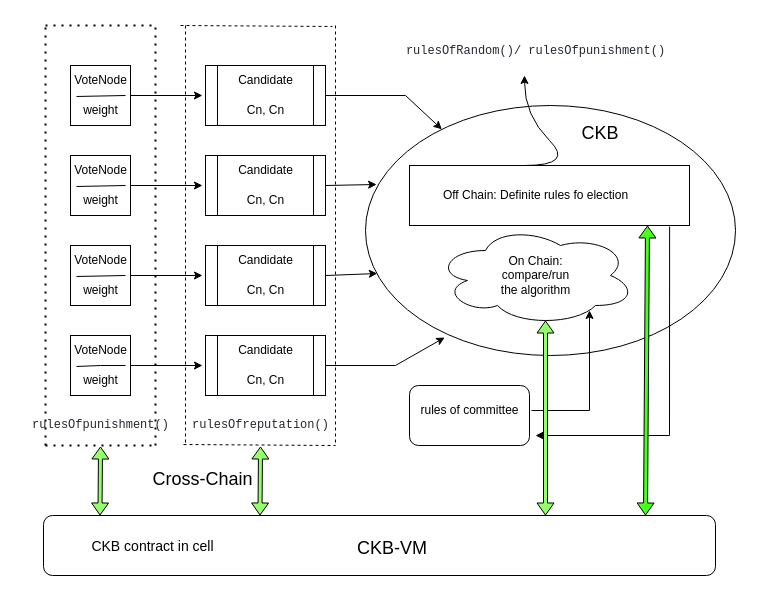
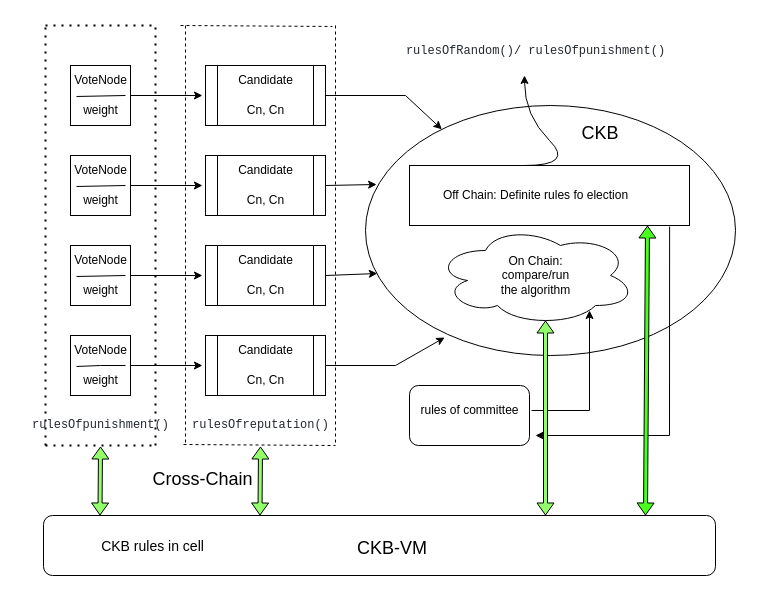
  <mxCell id="0" />
  <mxCell id="1" parent="0" />
  <mxCell id="2" value="" style="whiteSpace=wrap;html=1;aspect=fixed;" parent="1" vertex="1"><mxGeometry x="70" y="65" width="60" height="60" as="geometry" /></mxCell>
  <mxCell id="3" value="VoteNode" style="text;html=1;resizable=0;autosize=1;align=center;verticalAlign=middle;points=[];fillColor=none;strokeColor=none;rounded=0;" parent="1" vertex="1"><mxGeometry x="60" y="65" width="80" height="30" as="geometry" /></mxCell>
  <mxCell id="4" value="" style="endArrow=none;html=1;rounded=0;exitX=0.2;exitY=1.033;exitDx=0;exitDy=0;exitPerimeter=0;" parent="1" source="3" edge="1"><mxGeometry width="50" height="50" relative="1" as="geometry"><mxPoint x="75" y="145" as="sourcePoint" /><mxPoint x="125" y="95" as="targetPoint" /></mxGeometry></mxCell>
  <mxCell id="5" value="weight" style="text;html=1;resizable=0;autosize=1;align=center;verticalAlign=middle;points=[];fillColor=none;strokeColor=none;rounded=0;" parent="1" vertex="1"><mxGeometry x="70" y="95" width="60" height="30" as="geometry" /></mxCell>
  <mxCell id="6" value="" style="whiteSpace=wrap;html=1;aspect=fixed;" parent="1" vertex="1"><mxGeometry x="70" y="155" width="60" height="60" as="geometry" /></mxCell>
  <mxCell id="7" value="VoteNode" style="text;html=1;resizable=0;autosize=1;align=center;verticalAlign=middle;points=[];fillColor=none;strokeColor=none;rounded=0;" parent="1" vertex="1"><mxGeometry x="60" y="155" width="80" height="30" as="geometry" /></mxCell>
  <mxCell id="8" value="" style="endArrow=none;html=1;rounded=0;exitX=0.2;exitY=1.033;exitDx=0;exitDy=0;exitPerimeter=0;" parent="1" source="7" edge="1"><mxGeometry width="50" height="50" relative="1" as="geometry"><mxPoint x="75" y="235" as="sourcePoint" /><mxPoint x="125" y="185" as="targetPoint" /></mxGeometry></mxCell>
  <mxCell id="9" value="weight" style="text;html=1;resizable=0;autosize=1;align=center;verticalAlign=middle;points=[];fillColor=none;strokeColor=none;rounded=0;" parent="1" vertex="1"><mxGeometry x="70" y="185" width="60" height="30" as="geometry" /></mxCell>
  <mxCell id="10" value="" style="whiteSpace=wrap;html=1;aspect=fixed;" parent="1" vertex="1"><mxGeometry x="70" y="245" width="60" height="60" as="geometry" /></mxCell>
  <mxCell id="11" value="VoteNode" style="text;html=1;resizable=0;autosize=1;align=center;verticalAlign=middle;points=[];fillColor=none;strokeColor=none;rounded=0;" parent="1" vertex="1"><mxGeometry x="60" y="245" width="80" height="30" as="geometry" /></mxCell>
  <mxCell id="12" value="" style="endArrow=none;html=1;rounded=0;exitX=0.2;exitY=1.033;exitDx=0;exitDy=0;exitPerimeter=0;" parent="1" source="11" edge="1"><mxGeometry width="50" height="50" relative="1" as="geometry"><mxPoint x="75" y="325" as="sourcePoint" /><mxPoint x="125" y="275" as="targetPoint" /></mxGeometry></mxCell>
  <mxCell id="13" value="weight" style="text;html=1;resizable=0;autosize=1;align=center;verticalAlign=middle;points=[];fillColor=none;strokeColor=none;rounded=0;" parent="1" vertex="1"><mxGeometry x="70" y="275" width="60" height="30" as="geometry" /></mxCell>
  <mxCell id="14" value="" style="whiteSpace=wrap;html=1;aspect=fixed;" parent="1" vertex="1"><mxGeometry x="70" y="335" width="60" height="60" as="geometry" /></mxCell>
  <mxCell id="15" value="VoteNode" style="text;html=1;resizable=0;autosize=1;align=center;verticalAlign=middle;points=[];fillColor=none;strokeColor=none;rounded=0;" parent="1" vertex="1"><mxGeometry x="60" y="335" width="80" height="30" as="geometry" /></mxCell>
  <mxCell id="16" value="" style="endArrow=none;html=1;rounded=0;exitX=0.2;exitY=1.033;exitDx=0;exitDy=0;exitPerimeter=0;" parent="1" source="15" edge="1"><mxGeometry width="50" height="50" relative="1" as="geometry"><mxPoint x="75" y="415" as="sourcePoint" /><mxPoint x="125" y="365" as="targetPoint" /><Array as="points"><mxPoint x="100" y="365" /></Array></mxGeometry></mxCell>
  <mxCell id="17" value="weight" style="text;html=1;resizable=0;autosize=1;align=center;verticalAlign=middle;points=[];fillColor=none;strokeColor=none;rounded=0;" parent="1" vertex="1"><mxGeometry x="70" y="365" width="60" height="30" as="geometry" /></mxCell>
  <mxCell id="18" value="" style="endArrow=classic;html=1;rounded=0;exitX=0.913;exitY=1.067;exitDx=0;exitDy=0;exitPerimeter=0;" parent="1" edge="1"><mxGeometry width="50" height="50" relative="1" as="geometry"><mxPoint x="130" y="275.01" as="sourcePoint" /><mxPoint x="201.96" y="275" as="targetPoint" /></mxGeometry></mxCell>
  <mxCell id="19" value="" style="endArrow=classic;html=1;rounded=0;exitX=0.913;exitY=1.067;exitDx=0;exitDy=0;exitPerimeter=0;" parent="1" edge="1"><mxGeometry width="50" height="50" relative="1" as="geometry"><mxPoint x="130" y="185.01" as="sourcePoint" /><mxPoint x="201.96" y="185" as="targetPoint" /></mxGeometry></mxCell>
  <mxCell id="20" value="" style="endArrow=classic;html=1;rounded=0;exitX=0.913;exitY=1.067;exitDx=0;exitDy=0;exitPerimeter=0;" parent="1" edge="1"><mxGeometry width="50" height="50" relative="1" as="geometry"><mxPoint x="130" y="365.01" as="sourcePoint" /><mxPoint x="201.96" y="365" as="targetPoint" /></mxGeometry></mxCell>
  <mxCell id="21" value="" style="endArrow=classic;html=1;rounded=0;exitX=0.913;exitY=1.067;exitDx=0;exitDy=0;exitPerimeter=0;" parent="1" edge="1"><mxGeometry width="50" height="50" relative="1" as="geometry"><mxPoint x="130" y="95.01" as="sourcePoint" /><mxPoint x="201.96" y="95" as="targetPoint" /></mxGeometry></mxCell>
  <mxCell id="22" value="" style="shape=process;whiteSpace=wrap;html=1;backgroundOutline=1;" parent="1" vertex="1"><mxGeometry x="205" y="65" width="120" height="60" as="geometry" /></mxCell>
  <mxCell id="23" value="Candidate" style="text;html=1;resizable=0;autosize=1;align=center;verticalAlign=middle;points=[];fillColor=none;strokeColor=none;rounded=0;" parent="1" vertex="1"><mxGeometry x="225" y="65" width="80" height="30" as="geometry" /></mxCell>
  <mxCell id="24" value="Cn, Cn" style="text;html=1;resizable=0;autosize=1;align=center;verticalAlign=middle;points=[];fillColor=none;strokeColor=none;rounded=0;" parent="1" vertex="1"><mxGeometry x="235" y="95" width="60" height="30" as="geometry" /></mxCell>
  <mxCell id="25" value="" style="shape=process;whiteSpace=wrap;html=1;backgroundOutline=1;" parent="1" vertex="1"><mxGeometry x="205" y="155" width="120" height="60" as="geometry" /></mxCell>
  <mxCell id="26" value="Candidate" style="text;html=1;resizable=0;autosize=1;align=center;verticalAlign=middle;points=[];fillColor=none;strokeColor=none;rounded=0;" parent="1" vertex="1"><mxGeometry x="225" y="155" width="80" height="30" as="geometry" /></mxCell>
  <mxCell id="27" value="Cn, Cn" style="text;html=1;resizable=0;autosize=1;align=center;verticalAlign=middle;points=[];fillColor=none;strokeColor=none;rounded=0;" parent="1" vertex="1"><mxGeometry x="235" y="185" width="60" height="30" as="geometry" /></mxCell>
  <mxCell id="28" value="" style="shape=process;whiteSpace=wrap;html=1;backgroundOutline=1;" parent="1" vertex="1"><mxGeometry x="205" y="245" width="120" height="60" as="geometry" /></mxCell>
  <mxCell id="29" value="Candidate" style="text;html=1;resizable=0;autosize=1;align=center;verticalAlign=middle;points=[];fillColor=none;strokeColor=none;rounded=0;" parent="1" vertex="1"><mxGeometry x="225" y="245" width="80" height="30" as="geometry" /></mxCell>
  <mxCell id="30" value="Cn, Cn" style="text;html=1;resizable=0;autosize=1;align=center;verticalAlign=middle;points=[];fillColor=none;strokeColor=none;rounded=0;" parent="1" vertex="1"><mxGeometry x="235" y="275" width="60" height="30" as="geometry" /></mxCell>
  <mxCell id="31" value="" style="shape=process;whiteSpace=wrap;html=1;backgroundOutline=1;" parent="1" vertex="1"><mxGeometry x="205" y="335" width="120" height="60" as="geometry" /></mxCell>
  <mxCell id="32" value="Candidate" style="text;html=1;resizable=0;autosize=1;align=center;verticalAlign=middle;points=[];fillColor=none;strokeColor=none;rounded=0;" parent="1" vertex="1"><mxGeometry x="225" y="335" width="80" height="30" as="geometry" /></mxCell>
  <mxCell id="33" value="Cn, Cn" style="text;html=1;resizable=0;autosize=1;align=center;verticalAlign=middle;points=[];fillColor=none;strokeColor=none;rounded=0;" parent="1" vertex="1"><mxGeometry x="235" y="365" width="60" height="30" as="geometry" /></mxCell>
  <mxCell id="34" value="" style="ellipse;whiteSpace=wrap;html=1;" parent="1" vertex="1"><mxGeometry x="365" y="105" width="370" height="250" as="geometry" /></mxCell>
  <mxCell id="35" value="" style="endArrow=classic;html=1;rounded=0;exitX=1;exitY=0.5;exitDx=0;exitDy=0;" parent="1" source="22" target="34" edge="1"><mxGeometry width="50" height="50" relative="1" as="geometry"><mxPoint x="425" y="295" as="sourcePoint" /><mxPoint x="475" y="245" as="targetPoint" /><Array as="points"><mxPoint x="405" y="95" /></Array></mxGeometry></mxCell>
  <mxCell id="36" value="" style="endArrow=classic;html=1;rounded=0;exitX=1;exitY=0.5;exitDx=0;exitDy=0;entryX=0.03;entryY=0.316;entryDx=0;entryDy=0;entryPerimeter=0;" parent="1" source="25" target="34" edge="1"><mxGeometry width="50" height="50" relative="1" as="geometry"><mxPoint x="425" y="295" as="sourcePoint" /><mxPoint x="475" y="245" as="targetPoint" /></mxGeometry></mxCell>
  <mxCell id="37" value="" style="endArrow=classic;html=1;rounded=0;exitX=1;exitY=0.5;exitDx=0;exitDy=0;entryX=0.032;entryY=0.672;entryDx=0;entryDy=0;entryPerimeter=0;" parent="1" source="28" target="34" edge="1"><mxGeometry width="50" height="50" relative="1" as="geometry"><mxPoint x="425" y="295" as="sourcePoint" /><mxPoint x="475" y="245" as="targetPoint" /></mxGeometry></mxCell>
  <mxCell id="38" value="" style="endArrow=classic;html=1;rounded=0;exitX=1;exitY=0.5;exitDx=0;exitDy=0;entryX=0.214;entryY=0.928;entryDx=0;entryDy=0;entryPerimeter=0;" parent="1" source="31" target="34" edge="1"><mxGeometry width="50" height="50" relative="1" as="geometry"><mxPoint x="425" y="295" as="sourcePoint" /><mxPoint x="475" y="245" as="targetPoint" /><Array as="points"><mxPoint x="395" y="365" /></Array></mxGeometry></mxCell>
  <mxCell id="39" value="" style="ellipse;shape=cloud;whiteSpace=wrap;html=1;" parent="1" vertex="1"><mxGeometry x="435" y="225" width="200" height="100" as="geometry" /></mxCell>
  <mxCell id="40" value="&amp;nbsp;On Chain:&amp;nbsp;&lt;br&gt;compare/run &lt;br&gt;the algorithm" style="text;html=1;resizable=0;autosize=1;align=center;verticalAlign=middle;points=[];fillColor=none;strokeColor=none;rounded=0;" parent="1" vertex="1"><mxGeometry x="490" y="245" width="90" height="60" as="geometry" /></mxCell>
  <mxCell id="41" value="" style="rounded=0;whiteSpace=wrap;html=1;" parent="1" vertex="1"><mxGeometry x="409" y="165" width="280" height="60" as="geometry" /></mxCell>
  <mxCell id="42" value="Off Chain: Definite rules fo election" style="text;html=1;resizable=0;autosize=1;align=center;verticalAlign=middle;points=[];fillColor=none;strokeColor=none;rounded=0;" parent="1" vertex="1"><mxGeometry x="430" y="180" width="210" height="30" as="geometry" /></mxCell>
  <mxCell id="43" value="" style="endArrow=none;dashed=1;html=1;dashPattern=1 3;strokeWidth=2;rounded=0;" parent="1" edge="1"><mxGeometry width="50" height="50" relative="1" as="geometry"><mxPoint x="45" y="445" as="sourcePoint" /><mxPoint x="155" y="445" as="targetPoint" /></mxGeometry></mxCell>
  <mxCell id="44" value="" style="endArrow=none;dashed=1;html=1;dashPattern=1 3;strokeWidth=2;rounded=0;" parent="1" edge="1"><mxGeometry width="50" height="50" relative="1" as="geometry"><mxPoint x="45" y="445" as="sourcePoint" /><mxPoint x="45" y="25" as="targetPoint" /></mxGeometry></mxCell>
  <mxCell id="45" value="" style="endArrow=none;dashed=1;html=1;dashPattern=1 3;strokeWidth=2;rounded=0;" parent="1" edge="1"><mxGeometry width="50" height="50" relative="1" as="geometry"><mxPoint x="155" y="445" as="sourcePoint" /><mxPoint x="155" y="25" as="targetPoint" /></mxGeometry></mxCell>
  <mxCell id="46" value="" style="endArrow=none;dashed=1;html=1;dashPattern=1 3;strokeWidth=2;rounded=0;" parent="1" edge="1"><mxGeometry width="50" height="50" relative="1" as="geometry"><mxPoint x="45" y="25" as="sourcePoint" /><mxPoint x="155" y="25" as="targetPoint" /></mxGeometry></mxCell>
  <mxCell id="47" value="&lt;pre style=&quot;box-sizing: border-box; font-family: ui-monospace, SFMono-Regular, &amp;quot;SF Mono&amp;quot;, Menlo, Consolas, &amp;quot;Liberation Mono&amp;quot;, monospace; margin-top: 0px; margin-bottom: 0px; overflow-wrap: normal; padding: 16px; overflow: auto; line-height: 1.45; background-color: var(--color-canvas-subtle); border-radius: 6px; word-break: normal; color: rgb(36, 41, 47); text-align: start;&quot; class=&quot;notranslate&quot;&gt;&lt;span style=&quot;box-sizing: border-box; color: var(--color-prettylights-syntax-keyword);&quot; class=&quot;pl-k&quot;&gt;rulesOfpunishment&lt;/span&gt;()&lt;/pre&gt;" style="text;html=1;resizable=0;autosize=1;align=center;verticalAlign=middle;points=[];fillColor=none;strokeColor=none;rounded=0;" parent="1" vertex="1"><mxGeometry x="20" y="395" width="160" height="60" as="geometry" /></mxCell>
  <mxCell id="48" value="" style="endArrow=none;dashed=1;html=1;rounded=0;exitX=1.019;exitY=0.817;exitDx=0;exitDy=0;exitPerimeter=0;" parent="1" source="47" edge="1"><mxGeometry width="50" height="50" relative="1" as="geometry"><mxPoint x="195" y="445" as="sourcePoint" /><mxPoint x="335" y="445" as="targetPoint" /></mxGeometry></mxCell>
  <mxCell id="49" value="" style="endArrow=none;dashed=1;html=1;rounded=0;exitX=1.019;exitY=0.817;exitDx=0;exitDy=0;exitPerimeter=0;" parent="1" edge="1"><mxGeometry width="50" height="50" relative="1" as="geometry"><mxPoint x="180" y="25" as="sourcePoint" /><mxPoint x="331.96" y="25.98" as="targetPoint" /></mxGeometry></mxCell>
  <mxCell id="50" value="" style="endArrow=none;dashed=1;html=1;rounded=0;" parent="1" edge="1"><mxGeometry width="50" height="50" relative="1" as="geometry"><mxPoint x="185" y="25" as="sourcePoint" /><mxPoint x="185" y="445" as="targetPoint" /></mxGeometry></mxCell>
  <mxCell id="51" value="" style="endArrow=none;dashed=1;html=1;rounded=0;" parent="1" edge="1"><mxGeometry width="50" height="50" relative="1" as="geometry"><mxPoint x="335" y="25" as="sourcePoint" /><mxPoint x="335" y="445" as="targetPoint" /></mxGeometry></mxCell>
  <mxCell id="52" value="&lt;pre style=&quot;box-sizing: border-box; font-family: ui-monospace, SFMono-Regular, &amp;quot;SF Mono&amp;quot;, Menlo, Consolas, &amp;quot;Liberation Mono&amp;quot;, monospace; margin-top: 0px; margin-bottom: 0px; overflow-wrap: normal; padding: 16px; overflow: auto; line-height: 1.45; background-color: var(--color-canvas-subtle); border-radius: 6px; word-break: normal; color: rgb(36, 41, 47); text-align: start;&quot; class=&quot;notranslate&quot;&gt;&lt;span style=&quot;box-sizing: border-box; color: var(--color-prettylights-syntax-keyword);&quot; class=&quot;pl-k&quot;&gt;rulesOfreputation()&lt;/span&gt;&lt;/pre&gt;" style="text;html=1;resizable=0;autosize=1;align=center;verticalAlign=middle;points=[];fillColor=none;strokeColor=none;rounded=0;" parent="1" vertex="1"><mxGeometry x="165" y="395" width="190" height="60" as="geometry" /></mxCell>
  <mxCell id="53" value="" style="curved=1;endArrow=classic;html=1;rounded=0;" parent="1" edge="1"><mxGeometry width="50" height="50" relative="1" as="geometry"><mxPoint x="524" y="165" as="sourcePoint" /><mxPoint x="524" y="75" as="targetPoint" /><Array as="points"><mxPoint x="574" y="165" /><mxPoint x="524" y="115" /></Array></mxGeometry></mxCell>
  <mxCell id="54" value="&lt;pre style=&quot;box-sizing: border-box; font-family: ui-monospace, SFMono-Regular, &amp;quot;SF Mono&amp;quot;, Menlo, Consolas, &amp;quot;Liberation Mono&amp;quot;, monospace; margin-top: 0px; margin-bottom: 0px; overflow-wrap: normal; padding: 16px; overflow: auto; line-height: 1.45; background-color: var(--color-canvas-subtle); border-radius: 6px; word-break: normal; color: rgb(36, 41, 47); text-align: start;&quot; class=&quot;notranslate&quot;&gt;&lt;span style=&quot;box-sizing: border-box; color: var(--color-prettylights-syntax-keyword);&quot; class=&quot;pl-k&quot;&gt;rulesOfRandom()/&lt;/span&gt; rulesOfpunishment()&lt;/pre&gt;" style="text;html=1;resizable=0;autosize=1;align=center;verticalAlign=middle;points=[];fillColor=none;strokeColor=none;rounded=0;" parent="1" vertex="1"><mxGeometry x="380" y="20" width="310" height="61" as="geometry" /></mxCell>
  <mxCell id="55" value="" style="rounded=1;whiteSpace=wrap;html=1;" parent="1" vertex="1"><mxGeometry x="409" y="385" width="120" height="60" as="geometry" /></mxCell>
  <mxCell id="56" value="rules of committee" style="text;html=1;resizable=0;autosize=1;align=center;verticalAlign=middle;points=[];fillColor=none;strokeColor=none;rounded=0;" parent="1" vertex="1"><mxGeometry x="409" y="395" width="120" height="30" as="geometry" /></mxCell>
  <mxCell id="57" value="" style="endArrow=classic;html=1;rounded=0;exitX=1.017;exitY=0.5;exitDx=0;exitDy=0;exitPerimeter=0;entryX=0.77;entryY=0.85;entryDx=0;entryDy=0;entryPerimeter=0;" parent="1" source="56" target="39" edge="1"><mxGeometry width="50" height="50" relative="1" as="geometry"><mxPoint x="385" y="295" as="sourcePoint" /><mxPoint x="595" y="410" as="targetPoint" /><Array as="points"><mxPoint x="589" y="410" /></Array></mxGeometry></mxCell>
  <mxCell id="58" value="" style="endArrow=classic;html=1;rounded=0;exitX=0.929;exitY=1.017;exitDx=0;exitDy=0;exitPerimeter=0;" parent="1" source="41" edge="1"><mxGeometry width="50" height="50" relative="1" as="geometry"><mxPoint x="385" y="295" as="sourcePoint" /><mxPoint x="535" y="435" as="targetPoint" /><Array as="points"><mxPoint x="669" y="435" /></Array></mxGeometry></mxCell>
  <mxCell id="59" value="" style="shape=flexArrow;endArrow=classic;startArrow=classic;html=1;rounded=0;entryX=0.55;entryY=0.95;entryDx=0;entryDy=0;entryPerimeter=0;width=4;startSize=3.67;startWidth=12;endWidth=12;endSize=3.67;fillColor=#93FF6B;" parent="1" target="39" edge="1"><mxGeometry width="100" height="100" relative="1" as="geometry"><mxPoint x="545" y="515" as="sourcePoint" /><mxPoint x="789" y="425" as="targetPoint" /></mxGeometry></mxCell>
  <mxCell id="60" value="" style="shape=flexArrow;endArrow=classic;startArrow=classic;html=1;rounded=0;entryX=0.85;entryY=1;entryDx=0;entryDy=0;entryPerimeter=0;width=4;startSize=3.67;startWidth=12;endWidth=12;endSize=3.67;fillColor=#49FF1C;" parent="1" target="41" edge="1"><mxGeometry width="100" height="100" relative="1" as="geometry"><mxPoint x="645" y="515" as="sourcePoint" /><mxPoint x="645" y="225" as="targetPoint" /></mxGeometry></mxCell>
  <mxCell id="61" value="" style="rounded=1;whiteSpace=wrap;html=1;" parent="1" vertex="1"><mxGeometry x="43" y="515" width="672" height="60" as="geometry" /></mxCell>
- <mxCell id="62" value="&lt;font style=&quot;font-size: 14px;&quot;&gt;CKB contract in cell&lt;/font&gt;" style="text;html=1;resizable=0;autosize=1;align=center;verticalAlign=middle;points=[];fillColor=none;strokeColor=none;rounded=0;" parent="1" vertex="1"><mxGeometry x="82" y="531" width="140" height="29" as="geometry" /></mxCell>
+ <mxCell id="62" value="&lt;font style=&quot;font-size: 14px;&quot;&gt;CKB rules in cell&lt;/font&gt;" style="text;html=1;resizable=0;autosize=1;align=center;verticalAlign=middle;points=[];fillColor=none;strokeColor=none;rounded=0;" parent="1" vertex="1"><mxGeometry x="82" y="531" width="140" height="29" as="geometry" /></mxCell>
  <mxCell id="63" value="" style="shape=flexArrow;endArrow=classic;startArrow=classic;html=1;rounded=0;width=4;startSize=3.67;startWidth=12;endWidth=12;endSize=3.67;fillColor=#93FF6B;" parent="1" edge="1"><mxGeometry width="100" height="100" relative="1" as="geometry"><mxPoint x="259.5" y="515" as="sourcePoint" /><mxPoint x="260" y="446" as="targetPoint" /></mxGeometry></mxCell>
  <mxCell id="64" value="Cross-Chain" style="text;strokeColor=none;align=center;fillColor=none;html=1;verticalAlign=middle;whiteSpace=wrap;rounded=0;fontSize=18;" parent="1" vertex="1"><mxGeometry x="130" y="466" width="145" height="25" as="geometry" /></mxCell>
  <mxCell id="65" value="" style="shape=flexArrow;endArrow=classic;startArrow=classic;html=1;rounded=0;width=4;startSize=3.67;startWidth=12;endWidth=12;endSize=3.67;fillColor=#93FF6B;" parent="1" edge="1"><mxGeometry width="100" height="100" relative="1" as="geometry"><mxPoint x="99.5" y="515" as="sourcePoint" /><mxPoint x="100" y="446" as="targetPoint" /></mxGeometry></mxCell>
  <mxCell id="66" value="&lt;font style=&quot;font-size: 18px;&quot;&gt;CKB-VM&lt;/font&gt;" style="text;strokeColor=none;align=center;fillColor=none;html=1;verticalAlign=middle;whiteSpace=wrap;rounded=0;fontSize=14;" parent="1" vertex="1"><mxGeometry x="329" y="533" width="126" height="30" as="geometry" /></mxCell>
  <mxCell id="67" value="CKB" style="text;strokeColor=none;align=center;fillColor=none;html=1;verticalAlign=middle;whiteSpace=wrap;rounded=0;fontSize=18;" parent="1" vertex="1"><mxGeometry x="570" y="118" width="60" height="30" as="geometry" /></mxCell>
